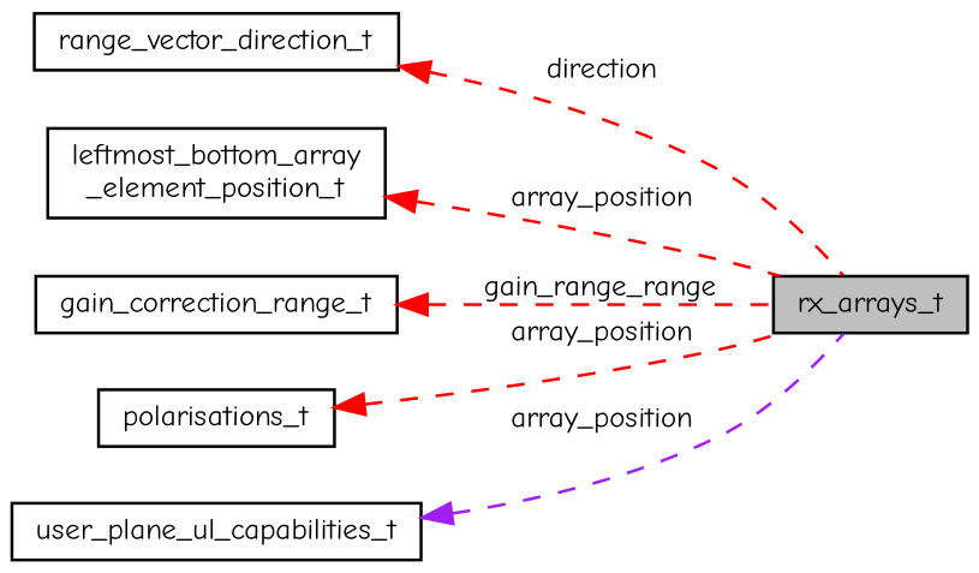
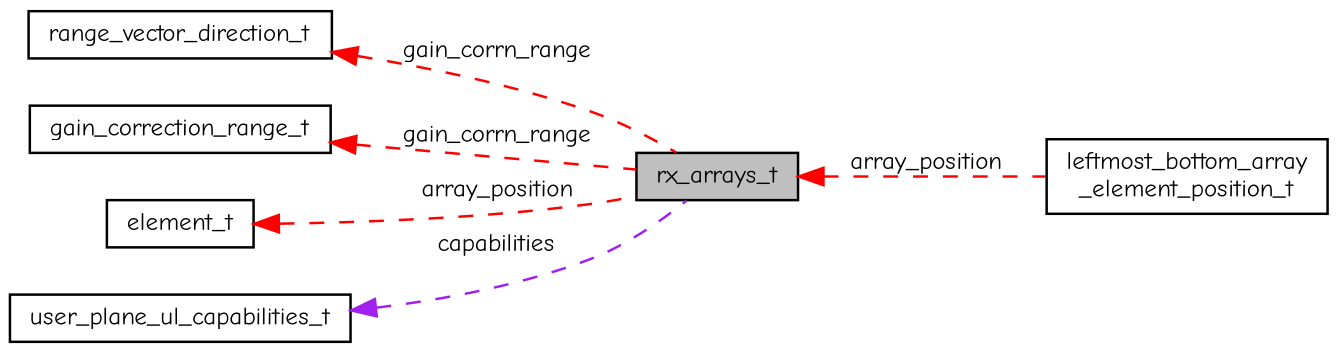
  digraph {
    fontname="Comic Neue"
    rankdir=LR
    node [color=black fontname="Comic Neue" fontsize=10 shape=record]
    edge [color=red dir=back fontname="Comic Neue" fontsize=10 labelfontname=Helvetica labelfontsize=10 style=dashed]
    n1 [fillcolor=grey75 fontcolor=black height=0.2 label=rx_arrays_t style=filled width=0.4]
    n2 [height=0.2 label=range_vector_direction_t width=0.4]
    n3 [height=0.2 label="leftmost_bottom_array\l_element_position_t" width=0.4]
    n4 [height=0.2 label=gain_correction_range_t width=0.4]
-   n5 [height=0.2 label=polarisations_t width=0.4]
+   n5 [height=0.2 label=element_t width=0.4]
    n6 [height=0.2 label=user_plane_ul_capabilities_t width=0.4]
-   n2 -> n1 [label=" direction"]
-   n3 -> n1 [label=" array_position"]
-   n4 -> n1 [label=" gain_range_range"]
+   n2 -> n1 [label=" gain_corrn_range"]
+   n1 -> n3 [label=" array_position"]
+   n4 -> n1 [label=" gain_corrn_range"]
    n5 -> n1 [label=" array_position"]
-   n6 -> n1 [color=purple label=" array_position"]
+   n6 -> n1 [color=purple label=" capabilities"]
  }
